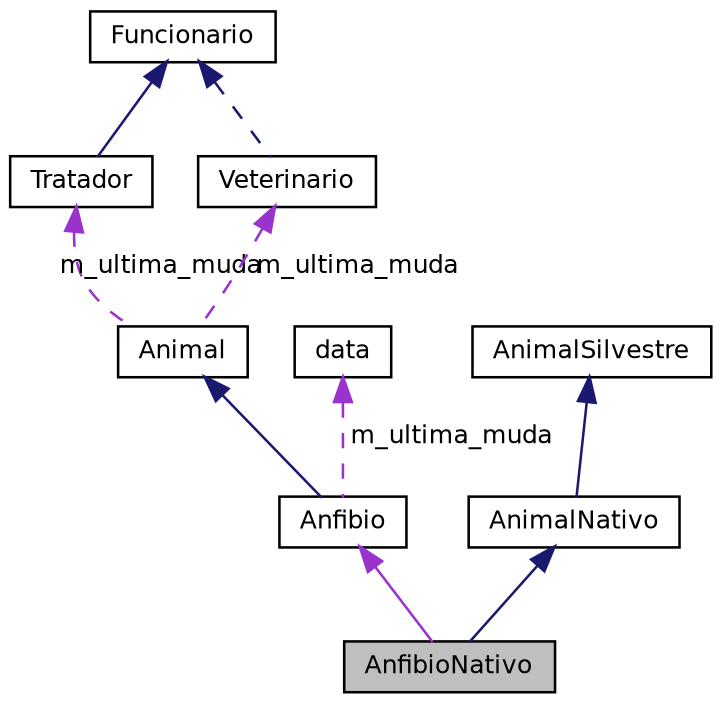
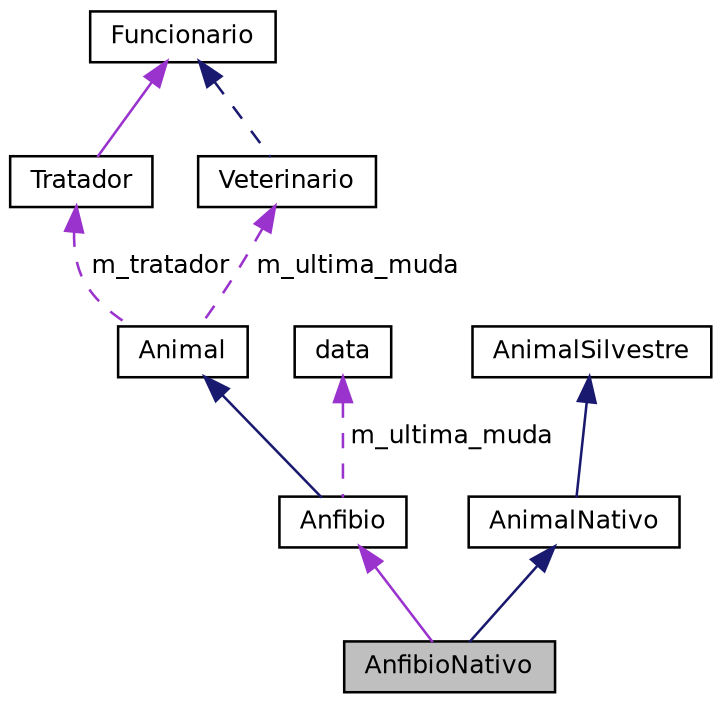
  digraph {
    node [color=black fillcolor=white fontname=Helvetica fontsize=10 shape=record style=filled]
    edge [color=midnightblue dir=back fontname=Helvetica fontsize=10 labelfontname=Helvetica labelfontsize=10 style=solid]
    n1 [fillcolor=grey75 fontcolor=black height=0.2 label=AnfibioNativo width=0.4]
    n2 [height=0.2 label=Anfibio width=0.4]
    n3 [height=0.2 label=Animal width=0.4]
    n4 [height=0.2 label=Tratador width=0.4]
    n5 [height=0.2 label=Funcionario width=0.4]
    n6 [height=0.2 label=Veterinario width=0.4]
    n7 [height=0.2 label=data width=0.4]
    n8 [height=0.2 label=AnimalNativo width=0.4]
    n9 [height=0.2 label=AnimalSilvestre width=0.4]
    n2 -> n1 [color=darkorchid3]
    n3 -> n2
-   n4 -> n3 [color=darkorchid3 label=" m_ultima_muda" style=dashed]
-   n5 -> n4
+   n4 -> n3 [color=darkorchid3 label=" m_tratador" style=dashed]
+   n5 -> n4 [color=darkorchid3]
    n5 -> n6 [style=dashed]
    n6 -> n3 [color=darkorchid3 label=" m_ultima_muda" style=dashed]
    n7 -> n2 [color=darkorchid3 label=" m_ultima_muda" style=dashed]
    n8 -> n1
    n9 -> n8
  }
